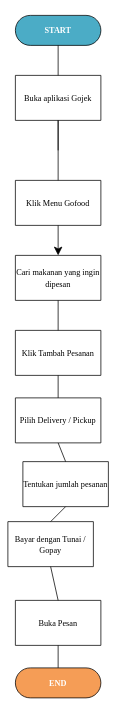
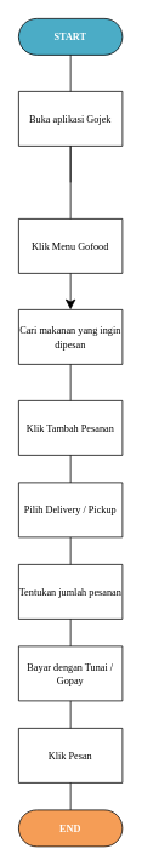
  <mxCell id="0" />
  <mxCell id="1" parent="0" />
  <mxCell id="2" value="Flowchart" parent="0" />
  <mxCell id="3" value="&lt;font style=&quot;font-size:11px;font-family:Calibri;color:#ffffff;direction:ltr;letter-spacing:0px;line-height:120%;opacity:1&quot;&gt;&lt;b&gt;START&lt;br/&gt;&lt;/b&gt;&lt;/font&gt;" style="verticalAlign=middle;align=center;vsdxID=1;fillColor=#4bacc6;gradientColor=none;shape=stencil(tVLREoIgEPwaHnEIcvLd7D+YBGUicA5K+/sgbNLMXpre9m737mZhEStdyzuBKHEe7En0qvYtYntEqTKtAOUDQqxCrJQWRAP2YupUdzwqIzrba9wwpLnNLtvSOEXJbewQ8qgPSa6VmcgLmuXFNzmHY+BguR1GfZ7k6wufPOaDchis515ZM+M0h0bgcApLzZsZ5XohukX7o5el9Z+crL/kX7wE8PpTqbROkZjy7xkIrZQfVt0B);strokeColor=#000000;spacingTop=-1;spacingBottom=-1;spacingLeft=-1;spacingRight=-1;labelBackgroundColor=none;rounded=0;html=1;whiteSpace=wrap;" vertex="1" parent="2"><mxGeometry x="20" y="20" width="114" height="40" as="geometry" /></mxCell>
  <mxCell id="4" value="&lt;font style=&quot;font-size:11px;font-family:Calibri;color:#000000;direction:ltr;letter-spacing:0px;line-height:120%;opacity:1&quot;&gt;Buka aplikasi Gojek&lt;br/&gt;&lt;/font&gt;" style="verticalAlign=middle;align=center;vsdxID=7;fillColor=#FFFFFF;gradientColor=none;shape=stencil(nZBLDoAgDERP0z3SIyjew0SURgSD+Lu9kMZoXLhwN9O+tukAlrNpJg1SzDH4QW/URgNYgZTkjA4UkwJUgGXng+6DX1zLfmoymdXo17xh5zmRJ6Q42BWCfc2oJfdAr+Yv+AP9Cb7OJ3H/2JG1HNGz/84klThPVCc=);strokeColor=#000000;spacingTop=-1;spacingBottom=-1;spacingLeft=-1;spacingRight=-1;labelBackgroundColor=none;rounded=0;html=1;whiteSpace=wrap;" vertex="1" parent="2"><mxGeometry x="20" y="100" width="114" height="60" as="geometry" /></mxCell>
  <mxCell id="5" value="&lt;font style=&quot;font-size:11px;font-family:Calibri;color:#000000;direction:ltr;letter-spacing:0px;line-height:120%;opacity:1&quot;&gt;Klik Menu Gofood&lt;br/&gt;&lt;/font&gt;" style="verticalAlign=middle;align=center;vsdxID=8;fillColor=#FFFFFF;gradientColor=none;shape=stencil(nZBLDoAgDERP0z3SIyjew0SURgSD+Lu9kMZoXLhwN9O+tukAlrNpJg1SzDH4QW/URgNYgZTkjA4UkwJUgGXng+6DX1zLfmoymdXo17xh5zmRJ6Q42BWCfc2oJfdAr+Yv+AP9Cb7OJ3H/2JG1HNGz/84klThPVCc=);strokeColor=#000000;spacingTop=-1;spacingBottom=-1;spacingLeft=-1;spacingRight=-1;labelBackgroundColor=none;rounded=0;html=1;whiteSpace=wrap;" vertex="1" parent="2"><mxGeometry x="20" y="240" width="114" height="60" as="geometry" /></mxCell>
  <mxCell id="6" value="&lt;font style=&quot;font-size:11px;font-family:Calibri;color:#000000;direction:ltr;letter-spacing:0px;line-height:120%;opacity:1&quot;&gt;Cari makanan yang ingin dipesan&lt;br/&gt;&lt;/font&gt;" style="verticalAlign=middle;align=center;vsdxID=9;fillColor=#FFFFFF;gradientColor=none;shape=stencil(nZBLDoAgDERP0z3SIyjew0SURgSD+Lu9kMZoXLhwN9O+tukAlrNpJg1SzDH4QW/URgNYgZTkjA4UkwJUgGXng+6DX1zLfmoymdXo17xh5zmRJ6Q42BWCfc2oJfdAr+Yv+AP9Cb7OJ3H/2JG1HNGz/84klThPVCc=);strokeColor=#000000;spacingTop=-1;spacingBottom=-1;spacingLeft=-1;spacingRight=-1;labelBackgroundColor=none;rounded=0;html=1;whiteSpace=wrap;" vertex="1" parent="2"><mxGeometry x="20" y="340" width="114" height="60" as="geometry" /></mxCell>
  <mxCell id="7" value="&lt;font style=&quot;font-size:11px;font-family:Calibri;color:#000000;direction:ltr;letter-spacing:0px;line-height:120%;opacity:1&quot;&gt;Klik Tambah Pesanan&lt;br/&gt;&lt;/font&gt;" style="verticalAlign=middle;align=center;vsdxID=10;fillColor=#FFFFFF;gradientColor=none;shape=stencil(nZBLDoAgDERP0z3SIyjew0SURgSD+Lu9kMZoXLhwN9O+tukAlrNpJg1SzDH4QW/URgNYgZTkjA4UkwJUgGXng+6DX1zLfmoymdXo17xh5zmRJ6Q42BWCfc2oJfdAr+Yv+AP9Cb7OJ3H/2JG1HNGz/84klThPVCc=);strokeColor=#000000;spacingTop=-1;spacingBottom=-1;spacingLeft=-1;spacingRight=-1;labelBackgroundColor=none;rounded=0;html=1;whiteSpace=wrap;" vertex="1" parent="2"><mxGeometry x="20" y="440" width="114" height="60" as="geometry" /></mxCell>
  <mxCell id="8" value="&lt;font style=&quot;font-size:11px;font-family:Calibri;color:#000000;direction:ltr;letter-spacing:0px;line-height:120%;opacity:1&quot;&gt;Pilih Delivery / Pickup&lt;br/&gt;&lt;/font&gt;" style="verticalAlign=middle;align=center;vsdxID=13;fillColor=#FFFFFF;gradientColor=none;shape=stencil(nZBLDoAgDERP0z3SIyjew0SURgSD+Lu9kMZoXLhwN9O+tukAlrNpJg1SzDH4QW/URgNYgZTkjA4UkwJUgGXng+6DX1zLfmoymdXo17xh5zmRJ6Q42BWCfc2oJfdAr+Yv+AP9Cb7OJ3H/2JG1HNGz/84klThPVCc=);strokeColor=#000000;spacingTop=-1;spacingBottom=-1;spacingLeft=-1;spacingRight=-1;labelBackgroundColor=none;rounded=0;html=1;whiteSpace=wrap;" vertex="1" parent="2"><mxGeometry x="20" y="530" width="114" height="60" as="geometry" /></mxCell>
- <mxCell id="9" value="&lt;font style=&quot;font-size:11px;font-family:Calibri;color:#000000;direction:ltr;letter-spacing:0px;line-height:120%;opacity:1&quot;&gt;Tentukan jumlah pesanan&lt;br/&gt;&lt;/font&gt;" style="verticalAlign=middle;align=center;vsdxID=14;fillColor=#FFFFFF;gradientColor=none;shape=stencil(nZBLDoAgDERP0z3SIyjew0SURgSD+Lu9kMZoXLhwN9O+tukAlrNpJg1SzDH4QW/URgNYgZTkjA4UkwJUgGXng+6DX1zLfmoymdXo17xh5zmRJ6Q42BWCfc2oJfdAr+Yv+AP9Cb7OJ3H/2JG1HNGz/84klThPVCc=);strokeColor=#000000;spacingTop=-1;spacingBottom=-1;spacingLeft=-1;spacingRight=-1;labelBackgroundColor=none;rounded=0;html=1;whiteSpace=wrap;" vertex="1" parent="2"><mxGeometry x="30" y="615" width="114" height="60" as="geometry" /></mxCell>
- <mxCell id="10" value="&lt;font style=&quot;font-size:11px;font-family:Calibri;color:#000000;direction:ltr;letter-spacing:0px;line-height:120%;opacity:1&quot;&gt;Bayar dengan Tunai / Gopay&lt;br/&gt;&lt;/font&gt;" style="verticalAlign=middle;align=center;vsdxID=15;fillColor=#FFFFFF;gradientColor=none;shape=stencil(nZBLDoAgDERP0z3SIyjew0SURgSD+Lu9kMZoXLhwN9O+tukAlrNpJg1SzDH4QW/URgNYgZTkjA4UkwJUgGXng+6DX1zLfmoymdXo17xh5zmRJ6Q42BWCfc2oJfdAr+Yv+AP9Cb7OJ3H/2JG1HNGz/84klThPVCc=);strokeColor=#000000;spacingTop=-1;spacingBottom=-1;spacingLeft=-1;spacingRight=-1;labelBackgroundColor=none;rounded=0;html=1;whiteSpace=wrap;" vertex="1" parent="2"><mxGeometry x="10" y="695" width="114" height="60" as="geometry" /></mxCell>
- <mxCell id="11" value="&lt;font style=&quot;font-size:11px;font-family:Calibri;color:#000000;direction:ltr;letter-spacing:0px;line-height:120%;opacity:1&quot;&gt;Buka Pesan&lt;br/&gt;&lt;/font&gt;" style="verticalAlign=middle;align=center;vsdxID=16;fillColor=#FFFFFF;gradientColor=none;shape=stencil(nZBLDoAgDERP0z3SIyjew0SURgSD+Lu9kMZoXLhwN9O+tukAlrNpJg1SzDH4QW/URgNYgZTkjA4UkwJUgGXng+6DX1zLfmoymdXo17xh5zmRJ6Q42BWCfc2oJfdAr+Yv+AP9Cb7OJ3H/2JG1HNGz/84klThPVCc=);strokeColor=#000000;spacingTop=-1;spacingBottom=-1;spacingLeft=-1;spacingRight=-1;labelBackgroundColor=none;rounded=0;html=1;whiteSpace=wrap;" vertex="1" parent="2"><mxGeometry x="20" y="800" width="114" height="60" as="geometry" /></mxCell>
+ <mxCell id="9" value="&lt;font style=&quot;font-size:11px;font-family:Calibri;color:#000000;direction:ltr;letter-spacing:0px;line-height:120%;opacity:1&quot;&gt;Tentukan jumlah pesanan&lt;br/&gt;&lt;/font&gt;" style="verticalAlign=middle;align=center;vsdxID=14;fillColor=#FFFFFF;gradientColor=none;shape=stencil(nZBLDoAgDERP0z3SIyjew0SURgSD+Lu9kMZoXLhwN9O+tukAlrNpJg1SzDH4QW/URgNYgZTkjA4UkwJUgGXng+6DX1zLfmoymdXo17xh5zmRJ6Q42BWCfc2oJfdAr+Yv+AP9Cb7OJ3H/2JG1HNGz/84klThPVCc=);strokeColor=#000000;spacingTop=-1;spacingBottom=-1;spacingLeft=-1;spacingRight=-1;labelBackgroundColor=none;rounded=0;html=1;whiteSpace=wrap;" vertex="1" parent="2"><mxGeometry x="20" y="620" width="114" height="60" as="geometry" /></mxCell>
+ <mxCell id="10" value="&lt;font style=&quot;font-size:11px;font-family:Calibri;color:#000000;direction:ltr;letter-spacing:0px;line-height:120%;opacity:1&quot;&gt;Bayar dengan Tunai / Gopay&lt;br/&gt;&lt;/font&gt;" style="verticalAlign=middle;align=center;vsdxID=15;fillColor=#FFFFFF;gradientColor=none;shape=stencil(nZBLDoAgDERP0z3SIyjew0SURgSD+Lu9kMZoXLhwN9O+tukAlrNpJg1SzDH4QW/URgNYgZTkjA4UkwJUgGXng+6DX1zLfmoymdXo17xh5zmRJ6Q42BWCfc2oJfdAr+Yv+AP9Cb7OJ3H/2JG1HNGz/84klThPVCc=);strokeColor=#000000;spacingTop=-1;spacingBottom=-1;spacingLeft=-1;spacingRight=-1;labelBackgroundColor=none;rounded=0;html=1;whiteSpace=wrap;" vertex="1" parent="2"><mxGeometry x="20" y="710" width="114" height="60" as="geometry" /></mxCell>
+ <mxCell id="11" value="&lt;font style=&quot;font-size:11px;font-family:Calibri;color:#000000;direction:ltr;letter-spacing:0px;line-height:120%;opacity:1&quot;&gt;Klik Pesan&lt;br/&gt;&lt;/font&gt;" style="verticalAlign=middle;align=center;vsdxID=16;fillColor=#FFFFFF;gradientColor=none;shape=stencil(nZBLDoAgDERP0z3SIyjew0SURgSD+Lu9kMZoXLhwN9O+tukAlrNpJg1SzDH4QW/URgNYgZTkjA4UkwJUgGXng+6DX1zLfmoymdXo17xh5zmRJ6Q42BWCfc2oJfdAr+Yv+AP9Cb7OJ3H/2JG1HNGz/84klThPVCc=);strokeColor=#000000;spacingTop=-1;spacingBottom=-1;spacingLeft=-1;spacingRight=-1;labelBackgroundColor=none;rounded=0;html=1;whiteSpace=wrap;" vertex="1" parent="2"><mxGeometry x="20" y="800" width="114" height="60" as="geometry" /></mxCell>
  <mxCell id="12" value="&lt;font style=&quot;font-size:11px;font-family:Calibri;color:#ffffff;direction:ltr;letter-spacing:0px;line-height:120%;opacity:1&quot;&gt;&lt;b&gt;END&lt;br/&gt;&lt;/b&gt;&lt;/font&gt;" style="verticalAlign=middle;align=center;vsdxID=17;fillColor=#f59d56;gradientColor=none;shape=stencil(tVLREoIgEPwaHnEIcvLd7D+YBGUicA5K+/sgbNLMXpre9m737mZhEStdyzuBKHEe7En0qvYtYntEqTKtAOUDQqxCrJQWRAP2YupUdzwqIzrba9wwpLnNLtvSOEXJbewQ8qgPSa6VmcgLmuXFNzmHY+BguR1GfZ7k6wufPOaDchis515ZM+M0h0bgcApLzZsZ5XohukX7o5el9Z+crL/kX7wE8PpTqbROkZjy7xkIrZQfVt0B);strokeColor=#000000;spacingTop=-1;spacingBottom=-1;spacingLeft=-1;spacingRight=-1;labelBackgroundColor=none;rounded=0;html=1;whiteSpace=wrap;" vertex="1" parent="2"><mxGeometry x="20" y="890" width="114" height="40" as="geometry" /></mxCell>
  <mxCell id="13" value="Connector" parent="0" />
  <mxCell id="14" style="vsdxID=30;edgeStyle=none;startArrow=none;endArrow=none;startSize=9;endSize=9;spacingTop=0;spacingBottom=0;spacingLeft=0;spacingRight=0;verticalAlign=middle;html=1;labelBackgroundColor=#ffffff;rounded=0;exitX=0.5;exitY=1;exitDx=0;exitDy=0;exitPerimeter=0;entryX=0.5;entryY=0;entryDx=0;entryDy=0;entryPerimeter=0;" edge="1" parent="13" source="11" target="12"><mxGeometry relative="1" as="geometry"><mxPoint x="10" as="offset" /><Array as="points" /></mxGeometry></mxCell>
  <mxCell id="15" style="vsdxID=29;edgeStyle=none;startArrow=none;endArrow=none;startSize=9;endSize=9;spacingTop=0;spacingBottom=0;spacingLeft=0;spacingRight=0;verticalAlign=middle;html=1;labelBackgroundColor=#ffffff;rounded=0;exitX=0.5;exitY=1;exitDx=0;exitDy=0;exitPerimeter=0;entryX=0.5;entryY=0;entryDx=0;entryDy=0;entryPerimeter=0;" edge="1" parent="13" source="10" target="11"><mxGeometry relative="1" as="geometry"><mxPoint x="10" as="offset" /><Array as="points" /></mxGeometry></mxCell>
  <mxCell id="16" style="vsdxID=28;edgeStyle=none;startArrow=none;endArrow=none;startSize=9;endSize=9;spacingTop=0;spacingBottom=0;spacingLeft=0;spacingRight=0;verticalAlign=middle;html=1;labelBackgroundColor=#ffffff;rounded=0;exitX=0.5;exitY=1;exitDx=0;exitDy=0;exitPerimeter=0;entryX=0.5;entryY=0;entryDx=0;entryDy=0;entryPerimeter=0;" edge="1" parent="13" source="9" target="10"><mxGeometry relative="1" as="geometry"><mxPoint x="10" as="offset" /><Array as="points" /></mxGeometry></mxCell>
  <mxCell id="17" style="vsdxID=26;edgeStyle=none;startArrow=none;endArrow=none;startSize=9;endSize=9;spacingTop=0;spacingBottom=0;spacingLeft=0;spacingRight=0;verticalAlign=middle;html=1;labelBackgroundColor=#ffffff;rounded=0;exitX=0.5;exitY=1;exitDx=0;exitDy=0;exitPerimeter=0;entryX=0.5;entryY=0;entryDx=0;entryDy=0;entryPerimeter=0;" edge="1" parent="13" source="8" target="9"><mxGeometry relative="1" as="geometry"><mxPoint x="10" as="offset" /><Array as="points" /></mxGeometry></mxCell>
  <mxCell id="18" style="vsdxID=25;edgeStyle=none;startArrow=none;endArrow=none;startSize=9;endSize=9;spacingTop=0;spacingBottom=0;spacingLeft=0;spacingRight=0;verticalAlign=middle;html=1;labelBackgroundColor=#ffffff;rounded=0;exitX=0.5;exitY=1;exitDx=0;exitDy=0;exitPerimeter=0;entryX=0.5;entryY=0;entryDx=0;entryDy=0;entryPerimeter=0;" edge="1" parent="13" source="7" target="8"><mxGeometry relative="1" as="geometry"><mxPoint x="10" as="offset" /><Array as="points" /></mxGeometry></mxCell>
  <mxCell id="19" style="vsdxID=24;edgeStyle=none;startArrow=none;endArrow=none;startSize=9;endSize=9;spacingTop=0;spacingBottom=0;spacingLeft=0;spacingRight=0;verticalAlign=middle;html=1;labelBackgroundColor=#ffffff;rounded=0;exitX=0.5;exitY=1;exitDx=0;exitDy=0;exitPerimeter=0;entryX=0.5;entryY=0;entryDx=0;entryDy=0;entryPerimeter=0;" edge="1" parent="13" source="6" target="7"><mxGeometry relative="1" as="geometry"><mxPoint x="10" as="offset" /><Array as="points" /></mxGeometry></mxCell>
  <mxCell id="20" style="vsdxID=23;edgeStyle=none;startArrow=none;endArrow=classic;startSize=9;endSize=9;spacingTop=0;spacingBottom=0;spacingLeft=0;spacingRight=0;verticalAlign=middle;html=1;labelBackgroundColor=#ffffff;rounded=0;exitX=0.5;exitY=1;exitDx=0;exitDy=0;exitPerimeter=0;entryX=0.5;entryY=0;entryDx=0;entryDy=0;entryPerimeter=0;" edge="1" parent="13" source="5" target="6"><mxGeometry relative="1" as="geometry"><mxPoint x="10" as="offset" /><Array as="points" /></mxGeometry></mxCell>
  <mxCell id="21" style="vsdxID=19;edgeStyle=none;startArrow=none;endArrow=none;startSize=9;endSize=9;spacingTop=0;spacingBottom=0;spacingLeft=0;spacingRight=0;verticalAlign=middle;html=1;labelBackgroundColor=#ffffff;rounded=0;exitX=0.5;exitY=1;exitDx=0;exitDy=0;exitPerimeter=0;entryX=0.5;entryY=0;entryDx=0;entryDy=0;entryPerimeter=0;" edge="1" parent="13" source="3"><mxGeometry relative="1" as="geometry"><mxPoint x="10" as="offset" /><Array as="points" /><mxPoint x="77" y="100" as="targetPoint" /></mxGeometry></mxCell>
  <mxCell id="22" style="vsdxID=20;edgeStyle=none;startArrow=none;endArrow=none;startSize=9;endSize=9;spacingTop=0;spacingBottom=0;spacingLeft=0;spacingRight=0;verticalAlign=middle;html=1;labelBackgroundColor=#ffffff;rounded=0;exitX=0.5;exitY=1;exitDx=0;exitDy=0;exitPerimeter=0;entryX=0.5;entryY=0;entryDx=0;entryDy=0;entryPerimeter=0;" edge="1" parent="13"><mxGeometry relative="1" as="geometry"><mxPoint x="10" as="offset" /><Array as="points" /><mxPoint x="77" y="160" as="sourcePoint" /><mxPoint x="77" y="200" as="targetPoint" /></mxGeometry></mxCell>
  <mxCell id="23" style="vsdxID=21;edgeStyle=none;startArrow=none;endArrow=none;startSize=9;endSize=9;spacingTop=0;spacingBottom=0;spacingLeft=0;spacingRight=0;verticalAlign=middle;html=1;labelBackgroundColor=#ffffff;rounded=0;exitX=0.5;exitY=1;exitDx=0;exitDy=0;exitPerimeter=0;entryX=0.5;entryY=0;entryDx=0;entryDy=0;entryPerimeter=0;" edge="1" parent="13" target="4"><mxGeometry relative="1" as="geometry"><mxPoint x="10" as="offset" /><Array as="points" /><mxPoint x="77" y="100" as="sourcePoint" /></mxGeometry></mxCell>
  <mxCell id="24" style="vsdxID=22;edgeStyle=none;startArrow=none;endArrow=none;startSize=9;endSize=9;spacingTop=0;spacingBottom=0;spacingLeft=0;spacingRight=0;verticalAlign=middle;html=1;labelBackgroundColor=#ffffff;rounded=0;exitX=0.5;exitY=1;exitDx=0;exitDy=0;exitPerimeter=0;entryX=0.5;entryY=0;entryDx=0;entryDy=0;entryPerimeter=0;" edge="1" parent="13" source="4" target="5"><mxGeometry relative="1" as="geometry"><mxPoint x="10" as="offset" /><Array as="points" /></mxGeometry></mxCell>
